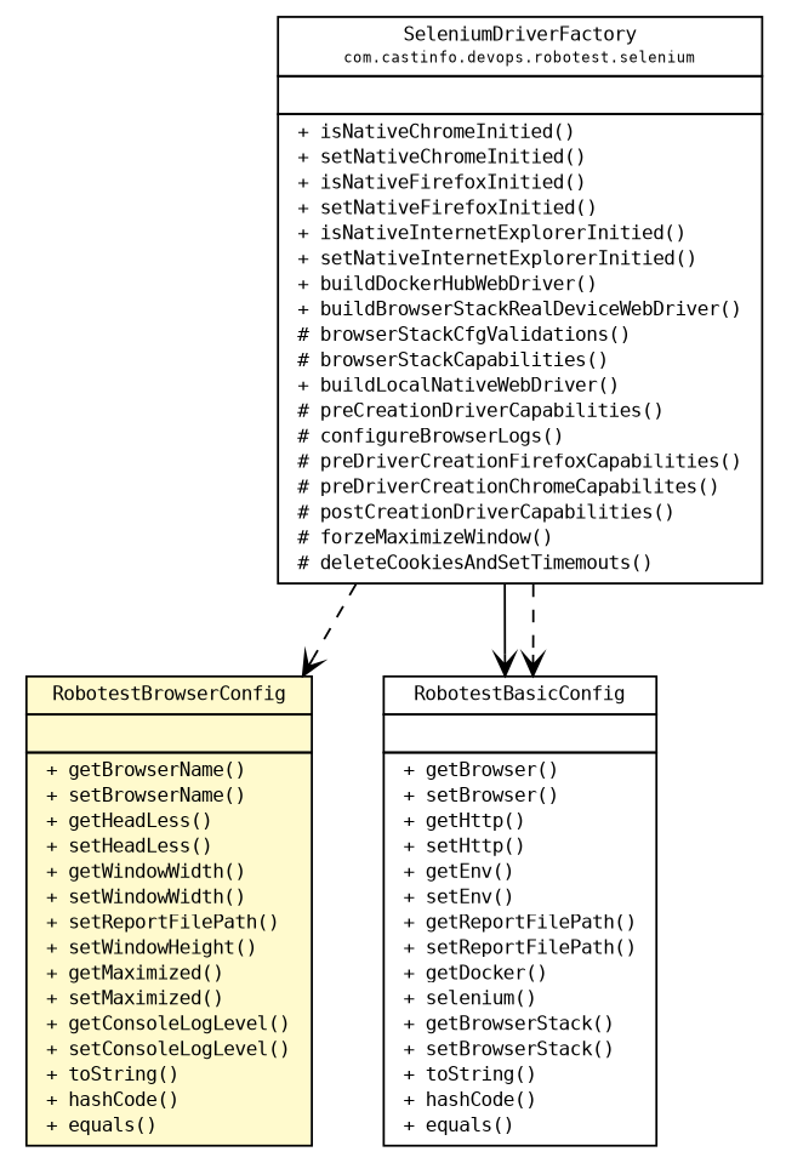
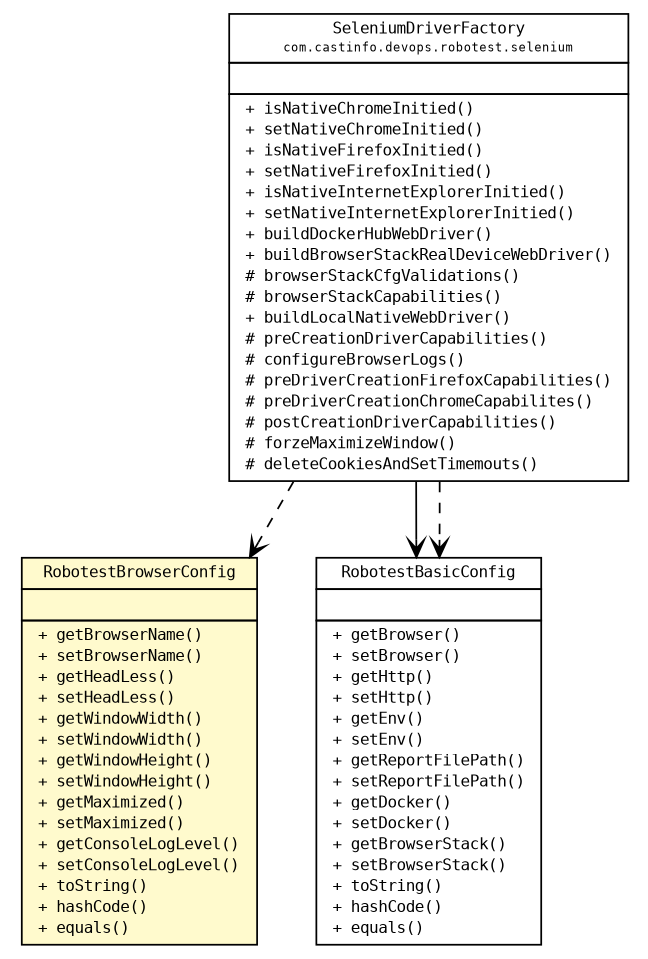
  digraph {
    fontname="DejaVu Sans Mono"
    nodesep=0.25
    ranksep=0.5
    node [fontcolor=black fontname="DejaVu Sans Mono" fontsize=9.0 shape=plaintext]
    edge [arrowhead=open color=black fontcolor=black fontname="DejaVu Sans Mono" fontsize=10.0 headport=p labelfontname=arial labelfontsize=10 style=dashed tailport=p]
-   n1 [label=<<table title="com.castinfo.devops.robotest.config.RobotestBrowserConfig" border="0" cellborder="1" cellspacing="0" cellpadding="2" port="p" bgcolor="lemonChiffon" href="./RobotestBrowserConfig.html"> 		<tr><td><table border="0" cellspacing="0" cellpadding="1"> <tr><td align="center" balign="center"> RobotestBrowserConfig </td></tr> 		</table></td></tr> 		<tr><td><table border="0" cellspacing="0" cellpadding="1"> <tr><td align="left" balign="left">  </td></tr> 		</table></td></tr> 		<tr><td><table border="0" cellspacing="0" cellpadding="1"> <tr><td align="left" balign="left"> + getBrowserName() </td></tr> <tr><td align="left" balign="left"> + setBrowserName() </td></tr> <tr><td align="left" balign="left"> + getHeadLess() </td></tr> <tr><td align="left" balign="left"> + setHeadLess() </td></tr> <tr><td align="left" balign="left"> + getWindowWidth() </td></tr> <tr><td align="left" balign="left"> + setWindowWidth() </td></tr> <tr><td align="left" balign="left"> + setReportFilePath() </td></tr> <tr><td align="left" balign="left"> + setWindowHeight() </td></tr> <tr><td align="left" balign="left"> + getMaximized() </td></tr> <tr><td align="left" balign="left"> + setMaximized() </td></tr> <tr><td align="left" balign="left"> + getConsoleLogLevel() </td></tr> <tr><td align="left" balign="left"> + setConsoleLogLevel() </td></tr> <tr><td align="left" balign="left"> + toString() </td></tr> <tr><td align="left" balign="left"> + hashCode() </td></tr> <tr><td align="left" balign="left"> + equals() </td></tr> 		</table></td></tr> 		</table>>]
-   n2 [label=<<table title="com.castinfo.devops.robotest.config.RobotestBasicConfig" border="0" cellborder="1" cellspacing="0" cellpadding="2" port="p" href="./RobotestBasicConfig.html"> 		<tr><td><table border="0" cellspacing="0" cellpadding="1"> <tr><td align="center" balign="center"> RobotestBasicConfig </td></tr> 		</table></td></tr> 		<tr><td><table border="0" cellspacing="0" cellpadding="1"> <tr><td align="left" balign="left">  </td></tr> 		</table></td></tr> 		<tr><td><table border="0" cellspacing="0" cellpadding="1"> <tr><td align="left" balign="left"> + getBrowser() </td></tr> <tr><td align="left" balign="left"> + setBrowser() </td></tr> <tr><td align="left" balign="left"> + getHttp() </td></tr> <tr><td align="left" balign="left"> + setHttp() </td></tr> <tr><td align="left" balign="left"> + getEnv() </td></tr> <tr><td align="left" balign="left"> + setEnv() </td></tr> <tr><td align="left" balign="left"> + getReportFilePath() </td></tr> <tr><td align="left" balign="left"> + setReportFilePath() </td></tr> <tr><td align="left" balign="left"> + getDocker() </td></tr> <tr><td align="left" balign="left"> + selenium() </td></tr> <tr><td align="left" balign="left"> + getBrowserStack() </td></tr> <tr><td align="left" balign="left"> + setBrowserStack() </td></tr> <tr><td align="left" balign="left"> + toString() </td></tr> <tr><td align="left" balign="left"> + hashCode() </td></tr> <tr><td align="left" balign="left"> + equals() </td></tr> 		</table></td></tr> 		</table>>]
+   n1 [label=<<table title="com.castinfo.devops.robotest.config.RobotestBrowserConfig" border="0" cellborder="1" cellspacing="0" cellpadding="2" port="p" bgcolor="lemonChiffon" href="./RobotestBrowserConfig.html"> 		<tr><td><table border="0" cellspacing="0" cellpadding="1"> <tr><td align="center" balign="center"> RobotestBrowserConfig </td></tr> 		</table></td></tr> 		<tr><td><table border="0" cellspacing="0" cellpadding="1"> <tr><td align="left" balign="left">  </td></tr> 		</table></td></tr> 		<tr><td><table border="0" cellspacing="0" cellpadding="1"> <tr><td align="left" balign="left"> + getBrowserName() </td></tr> <tr><td align="left" balign="left"> + setBrowserName() </td></tr> <tr><td align="left" balign="left"> + getHeadLess() </td></tr> <tr><td align="left" balign="left"> + setHeadLess() </td></tr> <tr><td align="left" balign="left"> + getWindowWidth() </td></tr> <tr><td align="left" balign="left"> + setWindowWidth() </td></tr> <tr><td align="left" balign="left"> + getWindowHeight() </td></tr> <tr><td align="left" balign="left"> + setWindowHeight() </td></tr> <tr><td align="left" balign="left"> + getMaximized() </td></tr> <tr><td align="left" balign="left"> + setMaximized() </td></tr> <tr><td align="left" balign="left"> + getConsoleLogLevel() </td></tr> <tr><td align="left" balign="left"> + setConsoleLogLevel() </td></tr> <tr><td align="left" balign="left"> + toString() </td></tr> <tr><td align="left" balign="left"> + hashCode() </td></tr> <tr><td align="left" balign="left"> + equals() </td></tr> 		</table></td></tr> 		</table>>]
+   n2 [label=<<table title="com.castinfo.devops.robotest.config.RobotestBasicConfig" border="0" cellborder="1" cellspacing="0" cellpadding="2" port="p" href="./RobotestBasicConfig.html"> 		<tr><td><table border="0" cellspacing="0" cellpadding="1"> <tr><td align="center" balign="center"> RobotestBasicConfig </td></tr> 		</table></td></tr> 		<tr><td><table border="0" cellspacing="0" cellpadding="1"> <tr><td align="left" balign="left">  </td></tr> 		</table></td></tr> 		<tr><td><table border="0" cellspacing="0" cellpadding="1"> <tr><td align="left" balign="left"> + getBrowser() </td></tr> <tr><td align="left" balign="left"> + setBrowser() </td></tr> <tr><td align="left" balign="left"> + getHttp() </td></tr> <tr><td align="left" balign="left"> + setHttp() </td></tr> <tr><td align="left" balign="left"> + getEnv() </td></tr> <tr><td align="left" balign="left"> + setEnv() </td></tr> <tr><td align="left" balign="left"> + getReportFilePath() </td></tr> <tr><td align="left" balign="left"> + setReportFilePath() </td></tr> <tr><td align="left" balign="left"> + getDocker() </td></tr> <tr><td align="left" balign="left"> + setDocker() </td></tr> <tr><td align="left" balign="left"> + getBrowserStack() </td></tr> <tr><td align="left" balign="left"> + setBrowserStack() </td></tr> <tr><td align="left" balign="left"> + toString() </td></tr> <tr><td align="left" balign="left"> + hashCode() </td></tr> <tr><td align="left" balign="left"> + equals() </td></tr> 		</table></td></tr> 		</table>>]
    n3 [label=<<table title="com.castinfo.devops.robotest.selenium.SeleniumDriverFactory" border="0" cellborder="1" cellspacing="0" cellpadding="2" port="p" href="../selenium/SeleniumDriverFactory.html"> 		<tr><td><table border="0" cellspacing="0" cellpadding="1"> <tr><td align="center" balign="center"> SeleniumDriverFactory </td></tr> <tr><td align="center" balign="center"><font point-size="7.0"> com.castinfo.devops.robotest.selenium </font></td></tr> 		</table></td></tr> 		<tr><td><table border="0" cellspacing="0" cellpadding="1"> <tr><td align="left" balign="left">  </td></tr> 		</table></td></tr> 		<tr><td><table border="0" cellspacing="0" cellpadding="1"> <tr><td align="left" balign="left"> + isNativeChromeInitied() </td></tr> <tr><td align="left" balign="left"> + setNativeChromeInitied() </td></tr> <tr><td align="left" balign="left"> + isNativeFirefoxInitied() </td></tr> <tr><td align="left" balign="left"> + setNativeFirefoxInitied() </td></tr> <tr><td align="left" balign="left"> + isNativeInternetExplorerInitied() </td></tr> <tr><td align="left" balign="left"> + setNativeInternetExplorerInitied() </td></tr> <tr><td align="left" balign="left"> + buildDockerHubWebDriver() </td></tr> <tr><td align="left" balign="left"> + buildBrowserStackRealDeviceWebDriver() </td></tr> <tr><td align="left" balign="left"> # browserStackCfgValidations() </td></tr> <tr><td align="left" balign="left"> # browserStackCapabilities() </td></tr> <tr><td align="left" balign="left"> + buildLocalNativeWebDriver() </td></tr> <tr><td align="left" balign="left"> # preCreationDriverCapabilities() </td></tr> <tr><td align="left" balign="left"> # configureBrowserLogs() </td></tr> <tr><td align="left" balign="left"> # preDriverCreationFirefoxCapabilities() </td></tr> <tr><td align="left" balign="left"> # preDriverCreationChromeCapabilites() </td></tr> <tr><td align="left" balign="left"> # postCreationDriverCapabilities() </td></tr> <tr><td align="left" balign="left"> # forzeMaximizeWindow() </td></tr> <tr><td align="left" balign="left"> # deleteCookiesAndSetTimemouts() </td></tr> 		</table></td></tr> 		</table>>]
    n3 -> n1
    n3 -> n2 [style=""]
    n3 -> n2
  }
